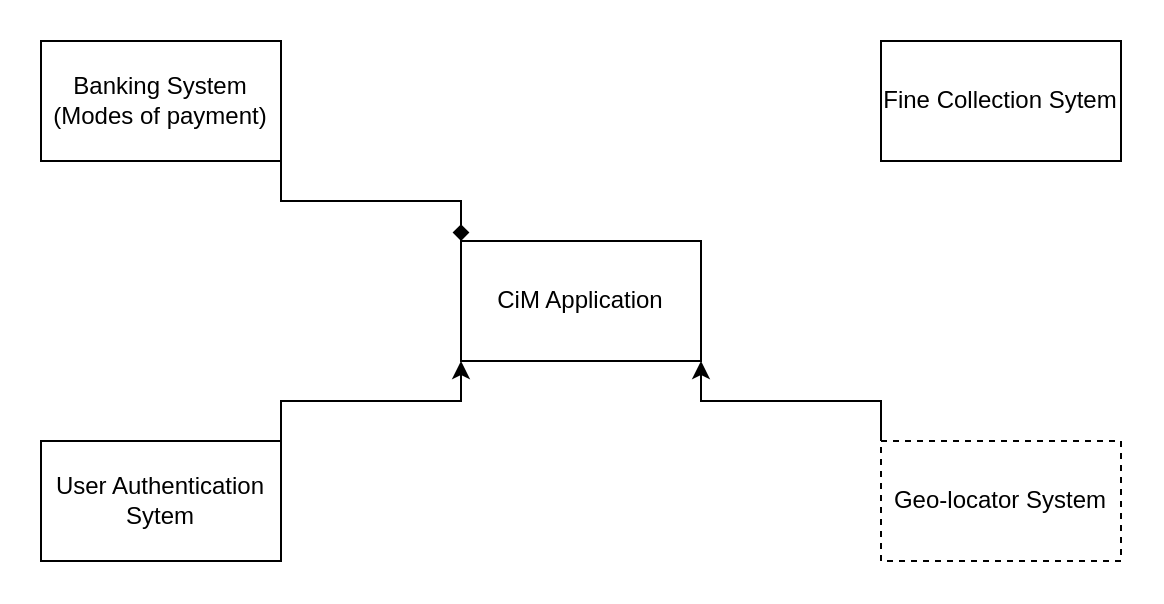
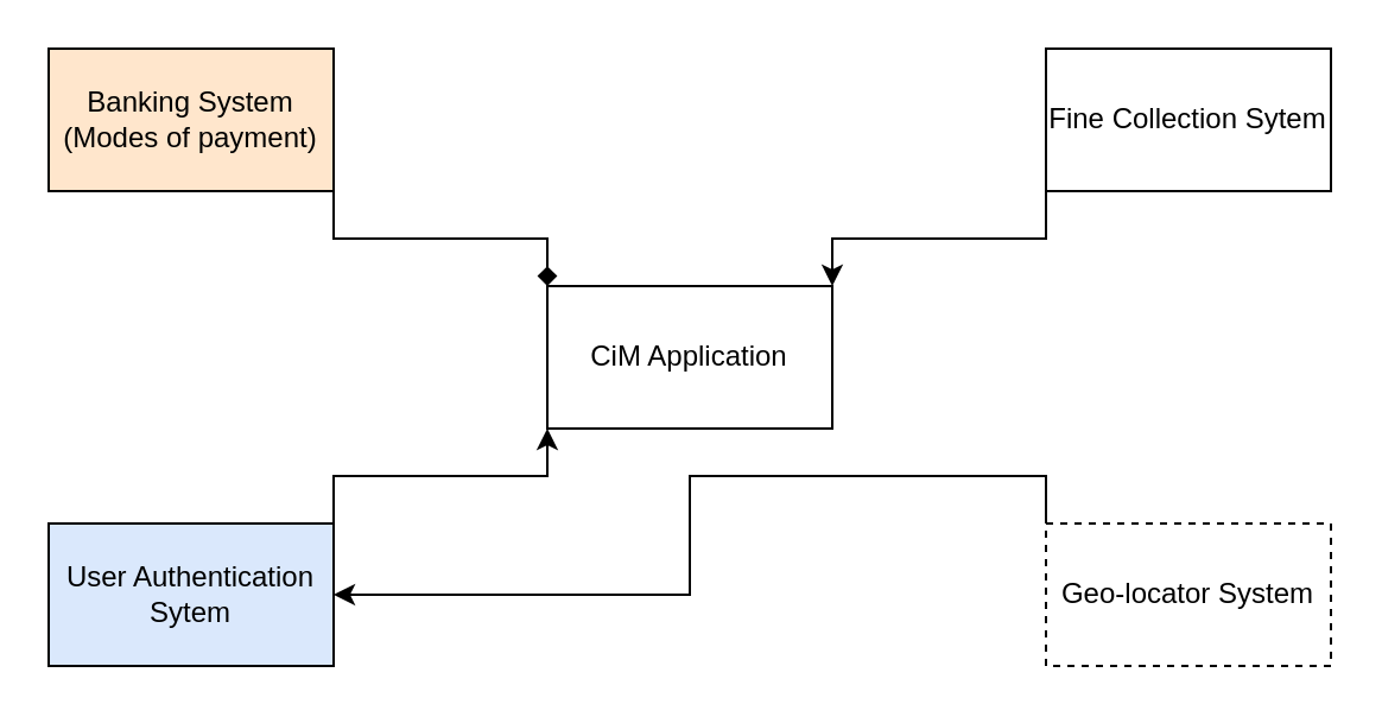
  <mxCell id="0" />
  <mxCell id="1" parent="0" />
  <mxCell id="2" value="CiM Application" style="rounded=0;whiteSpace=wrap;html=1;" vertex="1" parent="1"><mxGeometry x="230" y="120" width="120" height="60" as="geometry" /></mxCell>
  <mxCell id="3" style="edgeStyle=orthogonalEdgeStyle;rounded=0;orthogonalLoop=1;jettySize=auto;html=1;exitX=1;exitY=1;exitDx=0;exitDy=0;entryX=0;entryY=0;entryDx=0;entryDy=0;endArrow=diamond;" edge="1" parent="1" source="4" target="2"><mxGeometry relative="1" as="geometry" /></mxCell>
- <mxCell id="4" value="Banking System&lt;div&gt;(Modes of payment)&lt;/div&gt;" style="rounded=0;whiteSpace=wrap;html=1;" vertex="1" parent="1"><mxGeometry x="20" y="20" width="120" height="60" as="geometry" /></mxCell>
+ <mxCell id="4" value="Banking System&lt;div&gt;(Modes of payment)&lt;/div&gt;" style="rounded=0;whiteSpace=wrap;html=1;fillColor=#ffe6cc;" vertex="1" parent="1"><mxGeometry x="20" y="20" width="120" height="60" as="geometry" /></mxCell>
+ <mxCell id="5" style="edgeStyle=orthogonalEdgeStyle;rounded=0;orthogonalLoop=1;jettySize=auto;html=1;exitX=0;exitY=1;exitDx=0;exitDy=0;entryX=1;entryY=0;entryDx=0;entryDy=0;" edge="1" parent="1" source="6" target="2"><mxGeometry relative="1" as="geometry" /></mxCell>
  <mxCell id="6" value="Fine Collection Sytem" style="rounded=0;whiteSpace=wrap;html=1;" vertex="1" parent="1"><mxGeometry x="440" y="20" width="120" height="60" as="geometry" /></mxCell>
  <mxCell id="7" style="edgeStyle=orthogonalEdgeStyle;rounded=0;orthogonalLoop=1;jettySize=auto;html=1;exitX=1;exitY=0;exitDx=0;exitDy=0;entryX=0;entryY=1;entryDx=0;entryDy=0;" edge="1" parent="1" source="8" target="2"><mxGeometry relative="1" as="geometry" /></mxCell>
- <mxCell id="8" value="User Authentication Sytem" style="rounded=0;whiteSpace=wrap;html=1;" vertex="1" parent="1"><mxGeometry x="20" y="220" width="120" height="60" as="geometry" /></mxCell>
- <mxCell id="9" style="edgeStyle=orthogonalEdgeStyle;rounded=0;orthogonalLoop=1;jettySize=auto;html=1;exitX=0;exitY=0;exitDx=0;exitDy=0;entryX=1;entryY=1;entryDx=0;entryDy=0;" edge="1" parent="1" source="10" target="2"><mxGeometry relative="1" as="geometry" /></mxCell>
+ <mxCell id="8" value="User Authentication Sytem" style="rounded=0;whiteSpace=wrap;html=1;fillColor=#dae8fc;" vertex="1" parent="1"><mxGeometry x="20" y="220" width="120" height="60" as="geometry" /></mxCell>
+ <mxCell id="9" style="edgeStyle=orthogonalEdgeStyle;rounded=0;orthogonalLoop=1;jettySize=auto;html=1;exitX=0;exitY=0;exitDx=0;exitDy=0;" edge="1" parent="1" source="10" target="8"><mxGeometry relative="1" as="geometry" /></mxCell>
  <mxCell id="10" value="Geo-locator System" style="rounded=0;whiteSpace=wrap;html=1;dashed=1;" vertex="1" parent="1"><mxGeometry x="440" y="220" width="120" height="60" as="geometry" /></mxCell>
